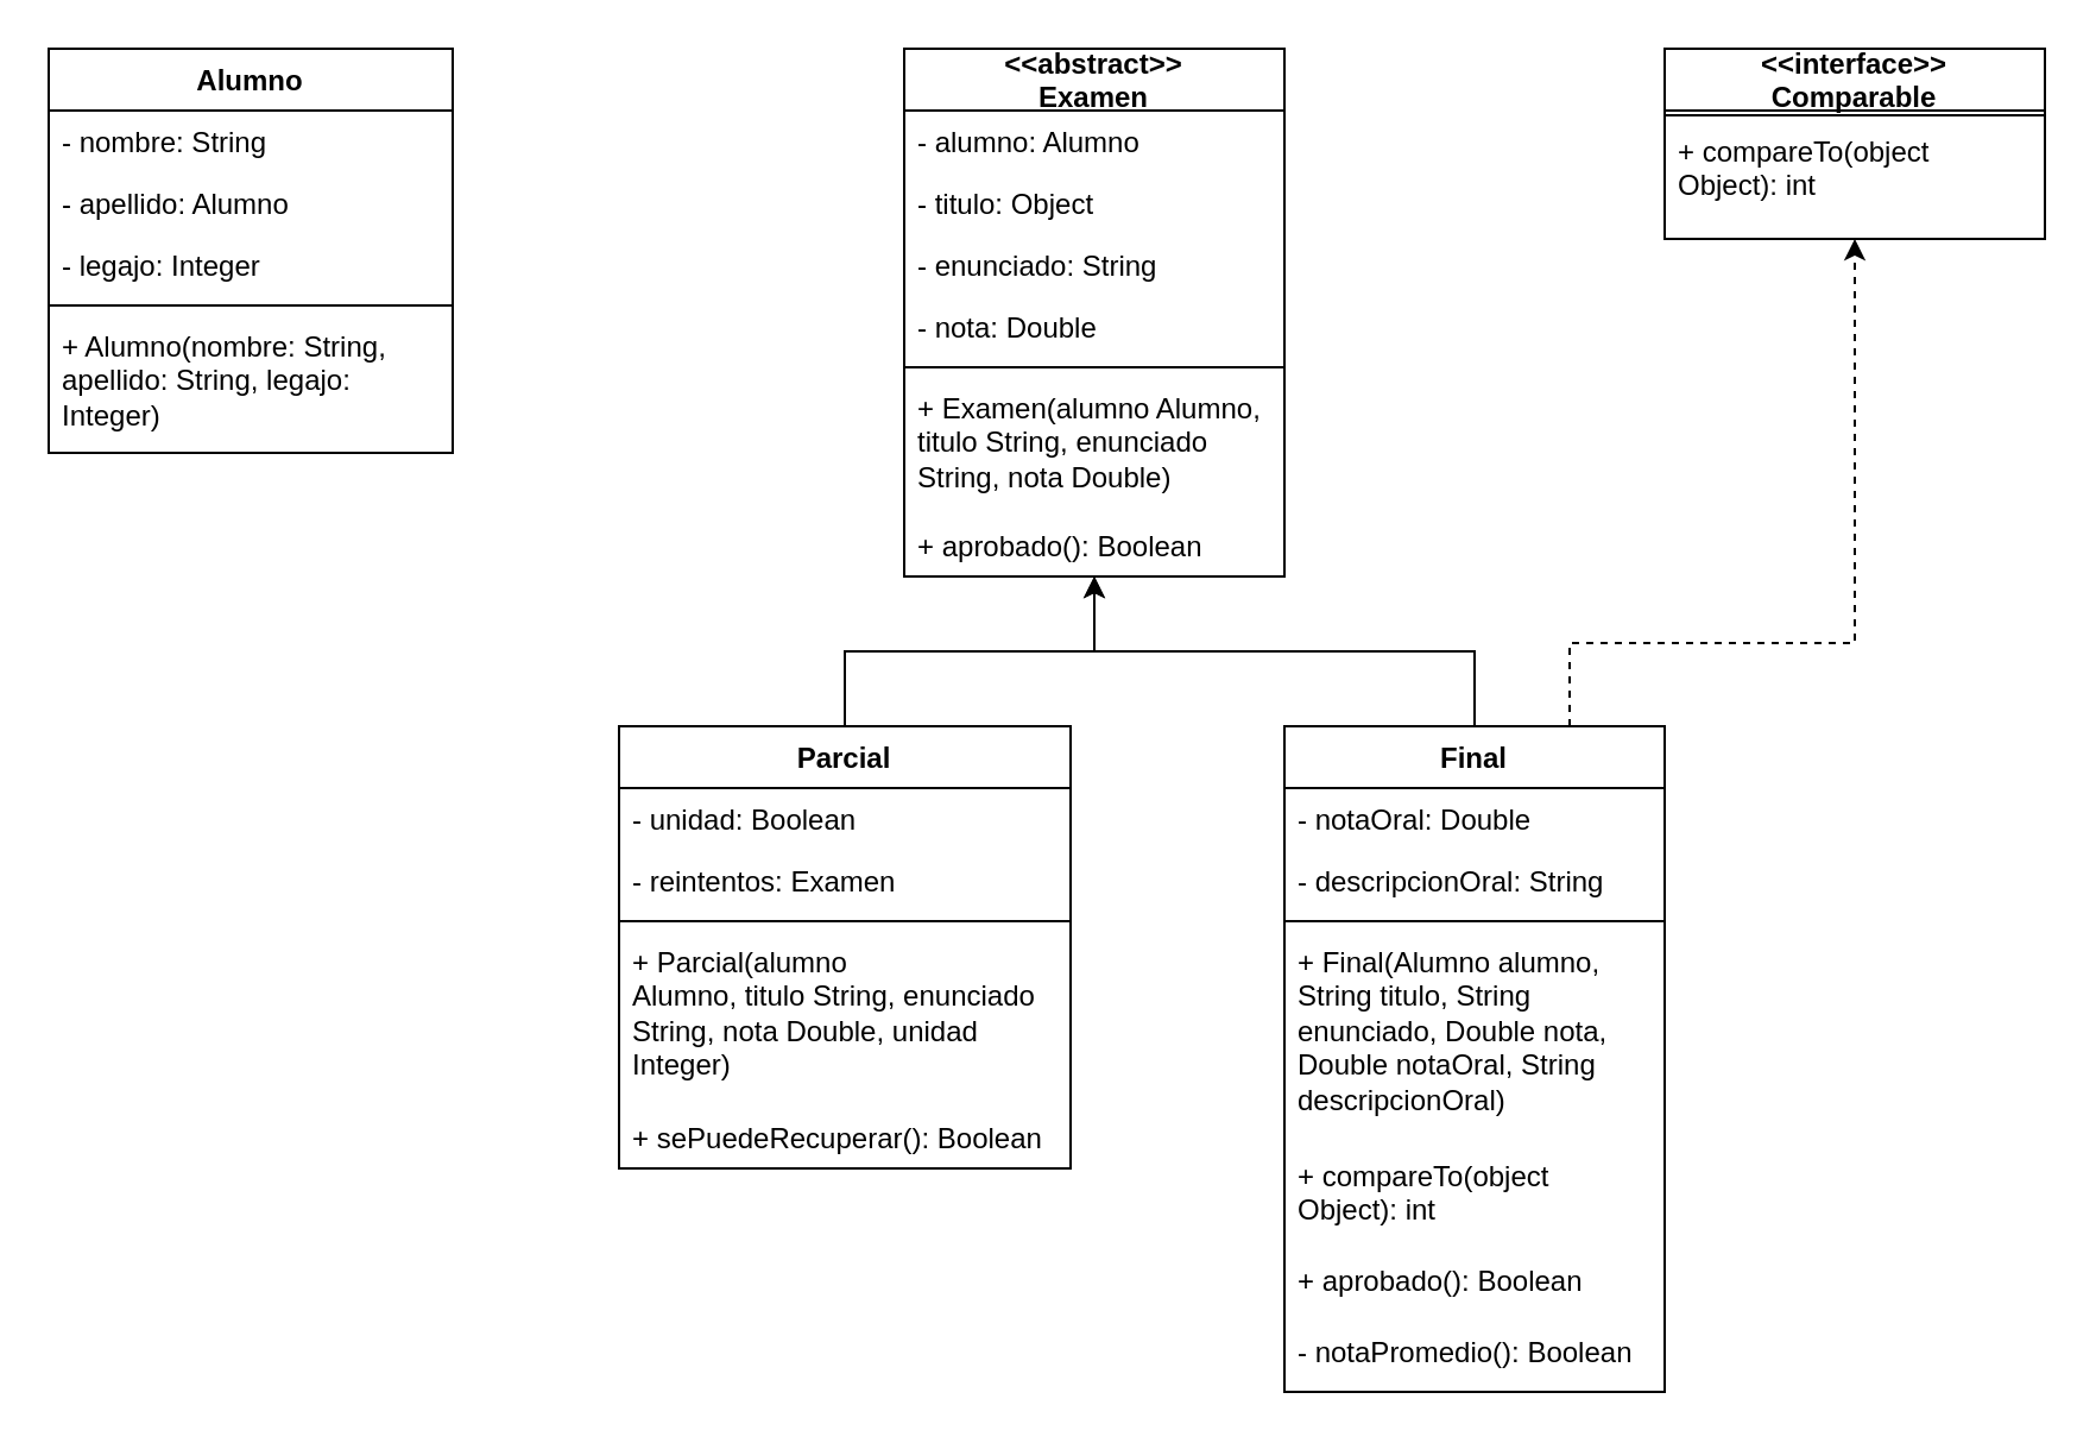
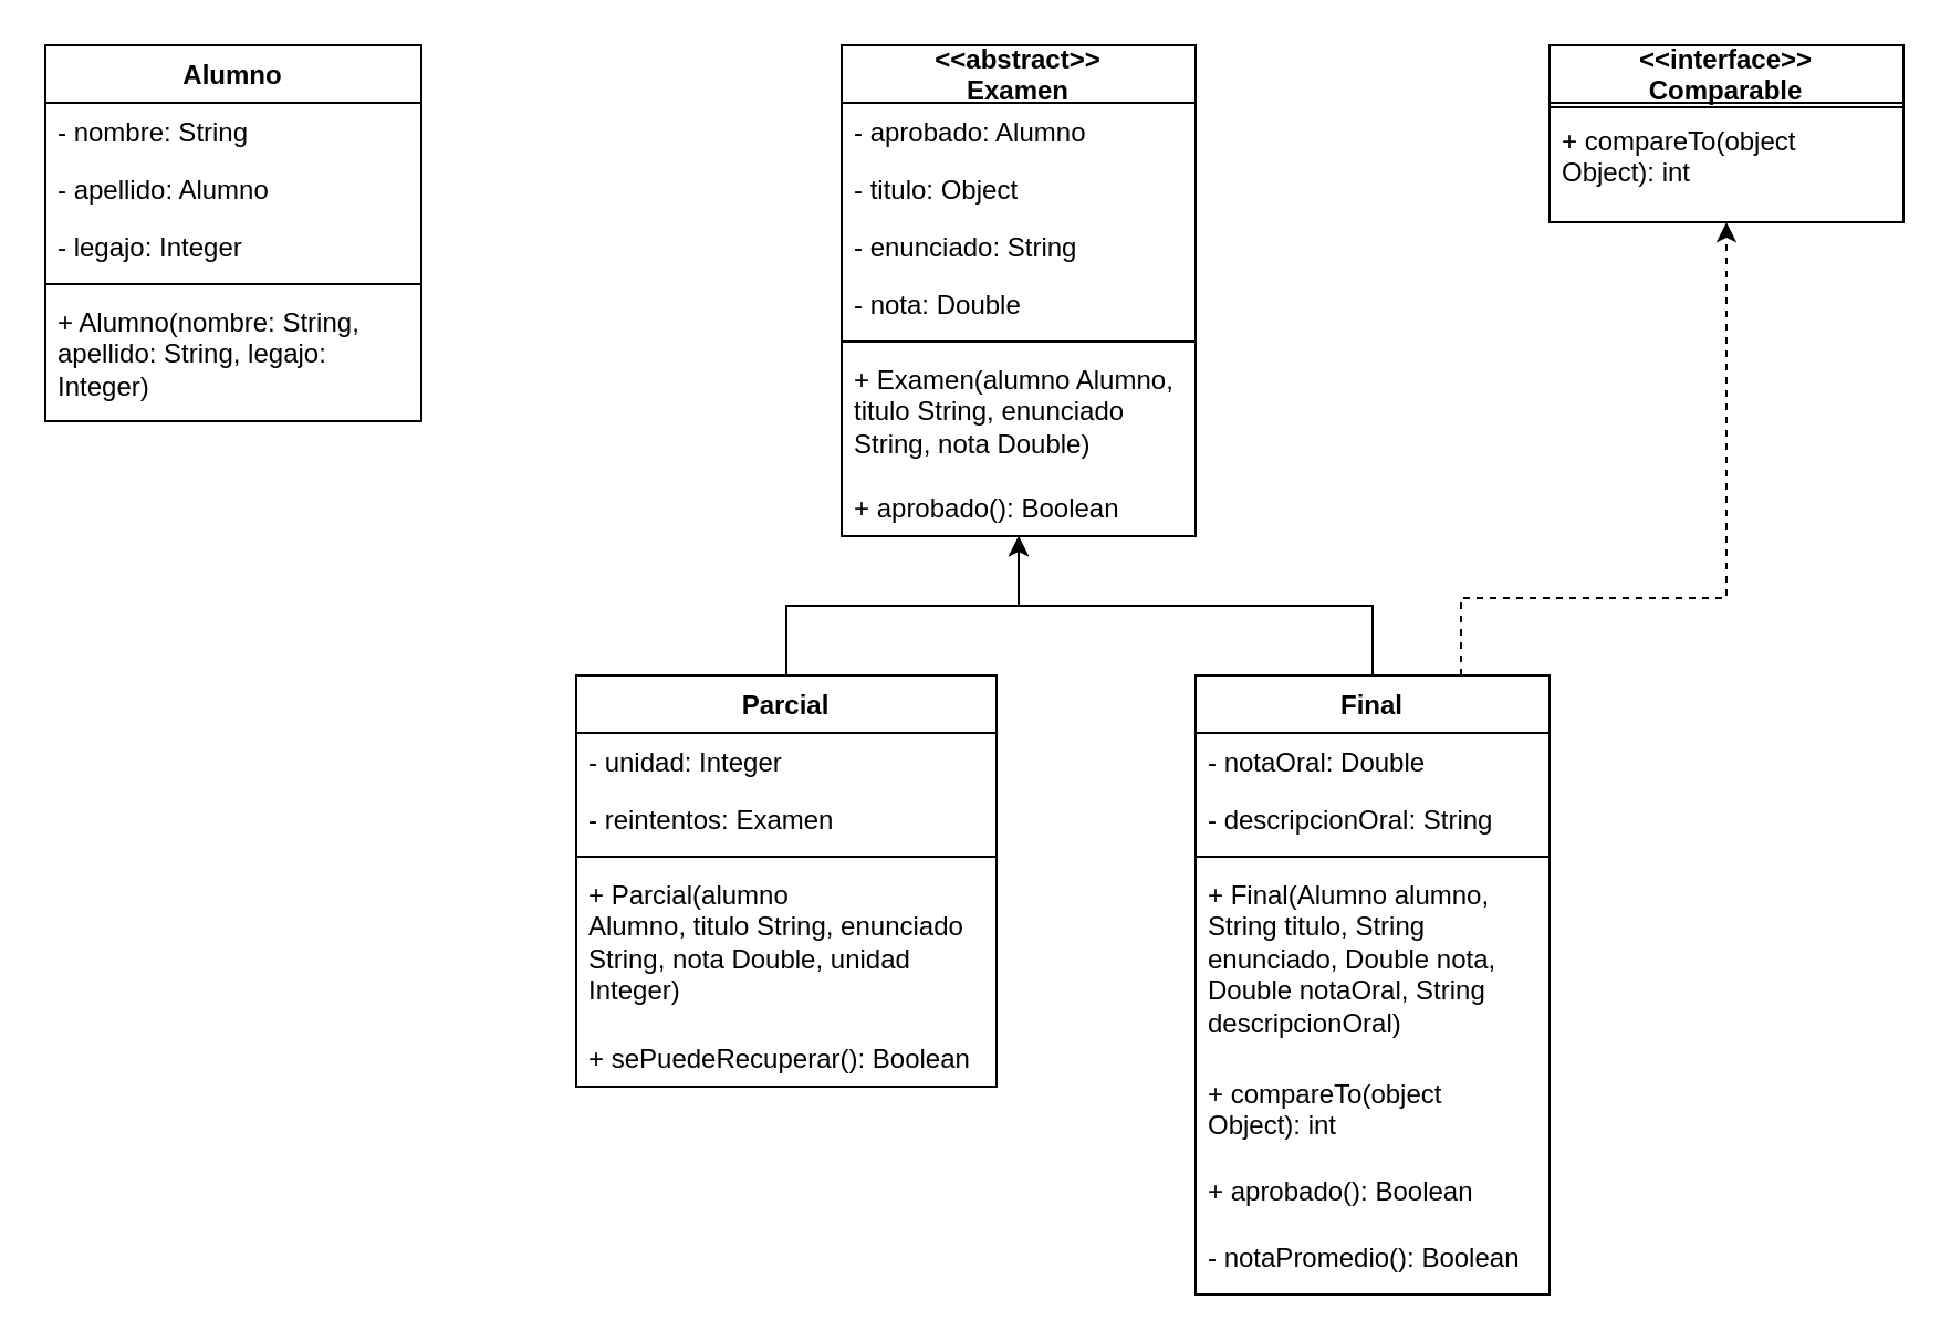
  <mxCell id="0" />
  <mxCell id="1" parent="0" />
  <mxCell id="2" value="Alumno" style="swimlane;fontStyle=1;childLayout=stackLayout;horizontal=1;startSize=26;fillColor=none;horizontalStack=0;resizeParent=1;resizeParentMax=0;resizeLast=0;collapsible=1;marginBottom=0;" vertex="1" parent="1"><mxGeometry x="20" y="20" width="170" height="170" as="geometry" /></mxCell>
  <mxCell id="3" value="- nombre: String" style="text;strokeColor=none;fillColor=none;align=left;verticalAlign=top;spacingLeft=4;spacingRight=4;overflow=hidden;rotatable=0;points=[[0,0.5],[1,0.5]];portConstraint=eastwest;" vertex="1" parent="2"><mxGeometry y="26" width="170" height="26" as="geometry" /></mxCell>
  <mxCell id="4" value="- apellido: Alumno" style="text;strokeColor=none;fillColor=none;align=left;verticalAlign=top;spacingLeft=4;spacingRight=4;overflow=hidden;rotatable=0;points=[[0,0.5],[1,0.5]];portConstraint=eastwest;" vertex="1" parent="2"><mxGeometry y="52" width="170" height="26" as="geometry" /></mxCell>
  <mxCell id="5" value="- legajo: Integer" style="text;strokeColor=none;fillColor=none;align=left;verticalAlign=top;spacingLeft=4;spacingRight=4;overflow=hidden;rotatable=0;points=[[0,0.5],[1,0.5]];portConstraint=eastwest;" vertex="1" parent="2"><mxGeometry y="78" width="170" height="26" as="geometry" /></mxCell>
  <mxCell id="6" value="" style="line;strokeWidth=1;fillColor=none;align=left;verticalAlign=middle;spacingTop=-1;spacingLeft=3;spacingRight=3;rotatable=0;labelPosition=right;points=[];portConstraint=eastwest;" vertex="1" parent="2"><mxGeometry y="104" width="170" height="8" as="geometry" /></mxCell>
  <mxCell id="7" value="+ Alumno(nombre: String, apellido: String, legajo: Integer)" style="text;strokeColor=none;fillColor=none;align=left;verticalAlign=top;spacingLeft=4;spacingRight=4;overflow=hidden;rotatable=0;points=[[0,0.5],[1,0.5]];portConstraint=eastwest;whiteSpace=wrap;" vertex="1" parent="2"><mxGeometry y="112" width="170" height="58" as="geometry" /></mxCell>
  <mxCell id="8" value="&lt;&lt;abstract&gt;&gt;&#10;Examen" style="swimlane;fontStyle=1;childLayout=stackLayout;horizontal=1;startSize=26;fillColor=none;horizontalStack=0;resizeParent=1;resizeParentMax=0;resizeLast=0;collapsible=1;marginBottom=0;" vertex="1" parent="1"><mxGeometry x="380" y="20" width="160" height="222" as="geometry"><mxRectangle x="520" y="40" width="80" height="26" as="alternateBounds" /></mxGeometry></mxCell>
- <mxCell id="9" value="- alumno: Alumno" style="text;strokeColor=none;fillColor=none;align=left;verticalAlign=top;spacingLeft=4;spacingRight=4;overflow=hidden;rotatable=0;points=[[0,0.5],[1,0.5]];portConstraint=eastwest;" vertex="1" parent="8"><mxGeometry y="26" width="160" height="26" as="geometry" /></mxCell>
+ <mxCell id="9" value="- aprobado: Alumno" style="text;strokeColor=none;fillColor=none;align=left;verticalAlign=top;spacingLeft=4;spacingRight=4;overflow=hidden;rotatable=0;points=[[0,0.5],[1,0.5]];portConstraint=eastwest;" vertex="1" parent="8"><mxGeometry y="26" width="160" height="26" as="geometry" /></mxCell>
  <mxCell id="10" value="- titulo: Object" style="text;strokeColor=none;fillColor=none;align=left;verticalAlign=top;spacingLeft=4;spacingRight=4;overflow=hidden;rotatable=0;points=[[0,0.5],[1,0.5]];portConstraint=eastwest;" vertex="1" parent="8"><mxGeometry y="52" width="160" height="26" as="geometry" /></mxCell>
  <mxCell id="11" value="- enunciado: String" style="text;strokeColor=none;fillColor=none;align=left;verticalAlign=top;spacingLeft=4;spacingRight=4;overflow=hidden;rotatable=0;points=[[0,0.5],[1,0.5]];portConstraint=eastwest;" vertex="1" parent="8"><mxGeometry y="78" width="160" height="26" as="geometry" /></mxCell>
  <mxCell id="12" value="- nota: Double" style="text;strokeColor=none;fillColor=none;align=left;verticalAlign=top;spacingLeft=4;spacingRight=4;overflow=hidden;rotatable=0;points=[[0,0.5],[1,0.5]];portConstraint=eastwest;" vertex="1" parent="8"><mxGeometry y="104" width="160" height="26" as="geometry" /></mxCell>
  <mxCell id="13" value="" style="line;strokeWidth=1;fillColor=none;align=left;verticalAlign=middle;spacingTop=-1;spacingLeft=3;spacingRight=3;rotatable=0;labelPosition=right;points=[];portConstraint=eastwest;fontSize=16;" vertex="1" parent="8"><mxGeometry y="130" width="160" height="8" as="geometry" /></mxCell>
  <mxCell id="14" value="+ Examen(alumno Alumno, titulo String, enunciado String, nota Double)" style="text;strokeColor=none;fillColor=none;align=left;verticalAlign=top;spacingLeft=4;spacingRight=4;overflow=hidden;rotatable=0;points=[[0,0.5],[1,0.5]];portConstraint=eastwest;whiteSpace=wrap;" vertex="1" parent="8"><mxGeometry y="138" width="160" height="58" as="geometry" /></mxCell>
  <mxCell id="15" value="+ aprobado(): Boolean " style="text;strokeColor=none;fillColor=none;align=left;verticalAlign=top;spacingLeft=4;spacingRight=4;overflow=hidden;rotatable=0;points=[[0,0.5],[1,0.5]];portConstraint=eastwest;fontSize=12;" vertex="1" parent="8"><mxGeometry y="196" width="160" height="26" as="geometry" /></mxCell>
  <mxCell id="16" style="edgeStyle=orthogonalEdgeStyle;rounded=0;orthogonalLoop=1;jettySize=auto;html=1;exitX=0.5;exitY=0;exitDx=0;exitDy=0;entryX=0.5;entryY=1;entryDx=0;entryDy=0;fontSize=12;" edge="1" parent="1" source="17" target="8"><mxGeometry relative="1" as="geometry" /></mxCell>
  <mxCell id="17" value="Parcial" style="swimlane;fontStyle=1;childLayout=stackLayout;horizontal=1;startSize=26;fillColor=none;horizontalStack=0;resizeParent=1;resizeParentMax=0;resizeLast=0;collapsible=1;marginBottom=0;" vertex="1" parent="1"><mxGeometry x="260" y="305" width="190" height="186" as="geometry" /></mxCell>
- <mxCell id="18" value="- unidad: Boolean" style="text;strokeColor=none;fillColor=none;align=left;verticalAlign=top;spacingLeft=4;spacingRight=4;overflow=hidden;rotatable=0;points=[[0,0.5],[1,0.5]];portConstraint=eastwest;" vertex="1" parent="17"><mxGeometry y="26" width="190" height="26" as="geometry" /></mxCell>
+ <mxCell id="18" value="- unidad: Integer" style="text;strokeColor=none;fillColor=none;align=left;verticalAlign=top;spacingLeft=4;spacingRight=4;overflow=hidden;rotatable=0;points=[[0,0.5],[1,0.5]];portConstraint=eastwest;" vertex="1" parent="17"><mxGeometry y="26" width="190" height="26" as="geometry" /></mxCell>
  <mxCell id="19" value="- reintentos: Examen" style="text;strokeColor=none;fillColor=none;align=left;verticalAlign=top;spacingLeft=4;spacingRight=4;overflow=hidden;rotatable=0;points=[[0,0.5],[1,0.5]];portConstraint=eastwest;" vertex="1" parent="17"><mxGeometry y="52" width="190" height="26" as="geometry" /></mxCell>
  <mxCell id="20" value="" style="line;strokeWidth=1;fillColor=none;align=left;verticalAlign=middle;spacingTop=-1;spacingLeft=3;spacingRight=3;rotatable=0;labelPosition=right;points=[];portConstraint=eastwest;fontSize=12;" vertex="1" parent="17"><mxGeometry y="78" width="190" height="8" as="geometry" /></mxCell>
  <mxCell id="21" value="+ Parcial(alumno&#10;Alumno, titulo String, enunciado String, nota Double, unidad Integer)" style="text;strokeColor=none;fillColor=none;align=left;verticalAlign=top;spacingLeft=4;spacingRight=4;overflow=hidden;rotatable=0;points=[[0,0.5],[1,0.5]];portConstraint=eastwest;fontSize=12;whiteSpace=wrap;" vertex="1" parent="17"><mxGeometry y="86" width="190" height="74" as="geometry" /></mxCell>
  <mxCell id="22" value="+ sePuedeRecuperar(): Boolean" style="text;strokeColor=none;fillColor=none;align=left;verticalAlign=top;spacingLeft=4;spacingRight=4;overflow=hidden;rotatable=0;points=[[0,0.5],[1,0.5]];portConstraint=eastwest;fontSize=12;" vertex="1" parent="17"><mxGeometry y="160" width="190" height="26" as="geometry" /></mxCell>
  <mxCell id="23" style="edgeStyle=orthogonalEdgeStyle;rounded=0;orthogonalLoop=1;jettySize=auto;html=1;exitX=0.75;exitY=0;exitDx=0;exitDy=0;fontSize=12;entryX=0.5;entryY=1;entryDx=0;entryDy=0;dashed=1;" edge="1" parent="1" source="25" target="33"><mxGeometry relative="1" as="geometry"><mxPoint x="790" y="120" as="targetPoint" /><Array as="points"><mxPoint x="660" y="270" /><mxPoint x="780" y="270" /></Array></mxGeometry></mxCell>
  <mxCell id="24" style="edgeStyle=orthogonalEdgeStyle;rounded=0;orthogonalLoop=1;jettySize=auto;html=1;exitX=0.5;exitY=0;exitDx=0;exitDy=0;entryX=0.5;entryY=1;entryDx=0;entryDy=0;fontSize=12;" edge="1" parent="1" source="25" target="8"><mxGeometry relative="1" as="geometry" /></mxCell>
  <mxCell id="25" value="Final" style="swimlane;fontStyle=1;childLayout=stackLayout;horizontal=1;startSize=26;fillColor=none;horizontalStack=0;resizeParent=1;resizeParentMax=0;resizeLast=0;collapsible=1;marginBottom=0;" vertex="1" parent="1"><mxGeometry x="540" y="305" width="160" height="280" as="geometry" /></mxCell>
  <mxCell id="26" value="- notaOral: Double" style="text;strokeColor=none;fillColor=none;align=left;verticalAlign=top;spacingLeft=4;spacingRight=4;overflow=hidden;rotatable=0;points=[[0,0.5],[1,0.5]];portConstraint=eastwest;" vertex="1" parent="25"><mxGeometry y="26" width="160" height="26" as="geometry" /></mxCell>
  <mxCell id="27" value="- descripcionOral: String" style="text;strokeColor=none;fillColor=none;align=left;verticalAlign=top;spacingLeft=4;spacingRight=4;overflow=hidden;rotatable=0;points=[[0,0.5],[1,0.5]];portConstraint=eastwest;" vertex="1" parent="25"><mxGeometry y="52" width="160" height="26" as="geometry" /></mxCell>
  <mxCell id="28" value="" style="line;strokeWidth=1;fillColor=none;align=left;verticalAlign=middle;spacingTop=-1;spacingLeft=3;spacingRight=3;rotatable=0;labelPosition=right;points=[];portConstraint=eastwest;fontSize=12;" vertex="1" parent="25"><mxGeometry y="78" width="160" height="8" as="geometry" /></mxCell>
  <mxCell id="29" value="+ Final(Alumno alumno, String titulo, String enunciado, Double nota, Double notaOral, String descripcionOral)" style="text;strokeColor=none;fillColor=none;align=left;verticalAlign=top;spacingLeft=4;spacingRight=4;overflow=hidden;rotatable=0;points=[[0,0.5],[1,0.5]];portConstraint=eastwest;fontSize=12;whiteSpace=wrap;" vertex="1" parent="25"><mxGeometry y="86" width="160" height="90" as="geometry" /></mxCell>
  <mxCell id="30" value="+ compareTo(object &#10;Object): int" style="text;strokeColor=none;fillColor=none;align=left;verticalAlign=top;spacingLeft=4;spacingRight=4;overflow=hidden;rotatable=0;points=[[0,0.5],[1,0.5]];portConstraint=eastwest;fontSize=12;" vertex="1" parent="25"><mxGeometry y="176" width="160" height="44" as="geometry" /></mxCell>
  <mxCell id="31" value="+ aprobado(): Boolean" style="text;strokeColor=none;fillColor=none;align=left;verticalAlign=top;spacingLeft=4;spacingRight=4;overflow=hidden;rotatable=0;points=[[0,0.5],[1,0.5]];portConstraint=eastwest;fontSize=12;" vertex="1" parent="25"><mxGeometry y="220" width="160" height="30" as="geometry" /></mxCell>
  <mxCell id="32" value="- notaPromedio(): Boolean" style="text;strokeColor=none;fillColor=none;align=left;verticalAlign=top;spacingLeft=4;spacingRight=4;overflow=hidden;rotatable=0;points=[[0,0.5],[1,0.5]];portConstraint=eastwest;fontSize=12;" vertex="1" parent="25"><mxGeometry y="250" width="160" height="30" as="geometry" /></mxCell>
  <mxCell id="33" value="&lt;&lt;interface&gt;&gt;&#10;Comparable" style="swimlane;fontStyle=1;childLayout=stackLayout;horizontal=1;startSize=26;fillColor=none;horizontalStack=0;resizeParent=1;resizeParentMax=0;resizeLast=0;collapsible=1;marginBottom=0;fontSize=12;" vertex="1" parent="1"><mxGeometry x="700" y="20" width="160" height="80" as="geometry"><mxRectangle x="840" y="40" width="100" height="26" as="alternateBounds" /></mxGeometry></mxCell>
  <mxCell id="34" value="" style="line;strokeWidth=1;fillColor=none;align=left;verticalAlign=middle;spacingTop=-1;spacingLeft=3;spacingRight=3;rotatable=0;labelPosition=right;points=[];portConstraint=eastwest;fontSize=12;" vertex="1" parent="33"><mxGeometry y="26" width="160" height="4" as="geometry" /></mxCell>
  <mxCell id="35" value="+ compareTo(object &#10;Object): int" style="text;strokeColor=none;fillColor=none;align=left;verticalAlign=top;spacingLeft=4;spacingRight=4;overflow=hidden;rotatable=0;points=[[0,0.5],[1,0.5]];portConstraint=eastwest;fontSize=12;" vertex="1" parent="33"><mxGeometry y="30" width="160" height="50" as="geometry" /></mxCell>
